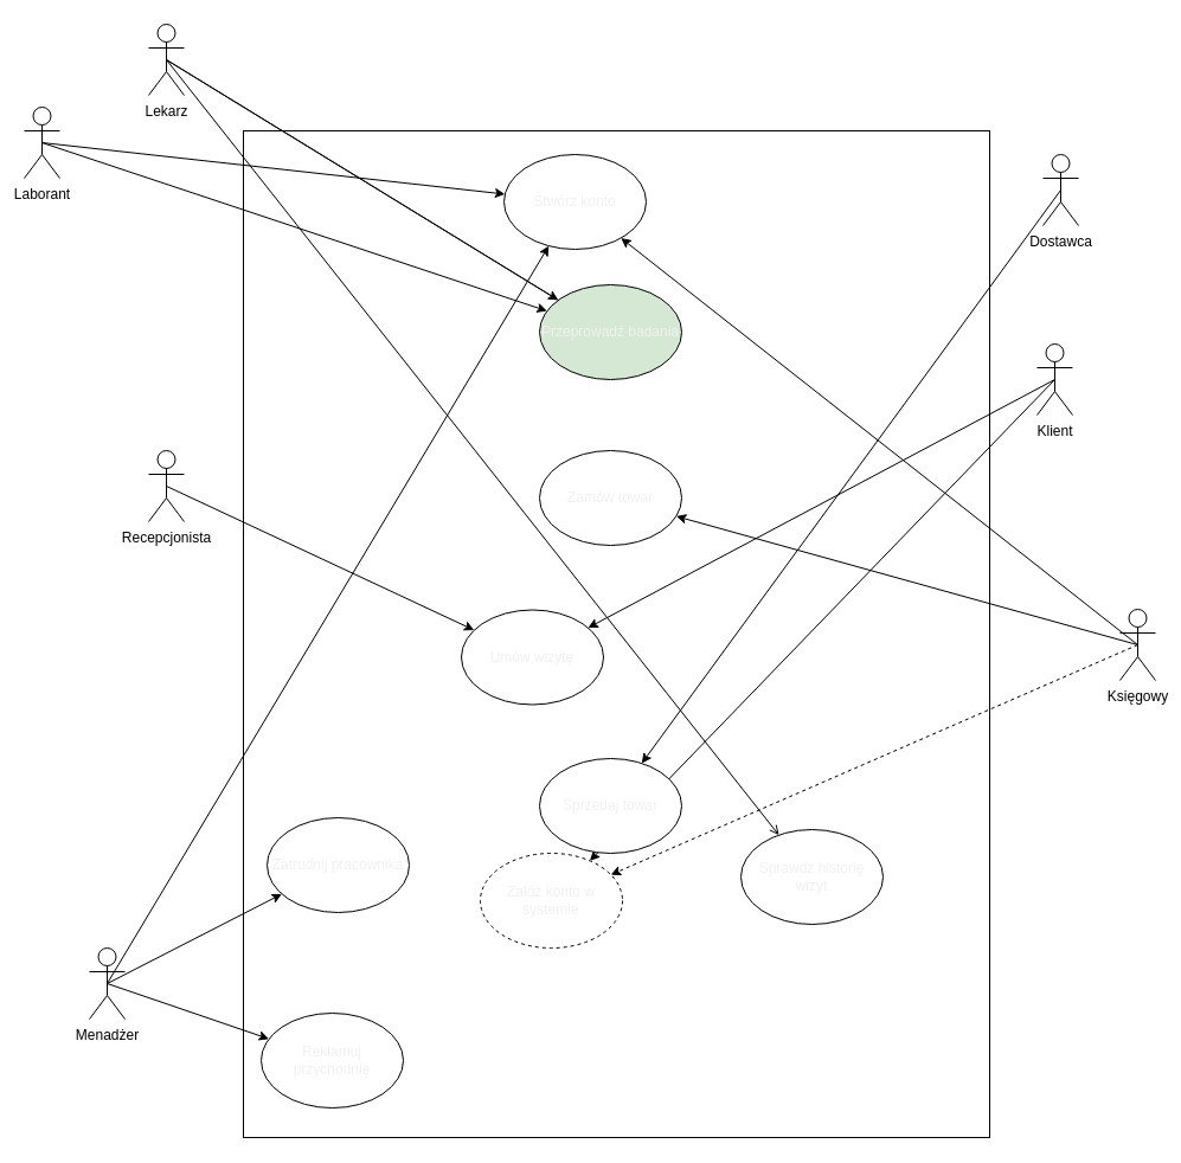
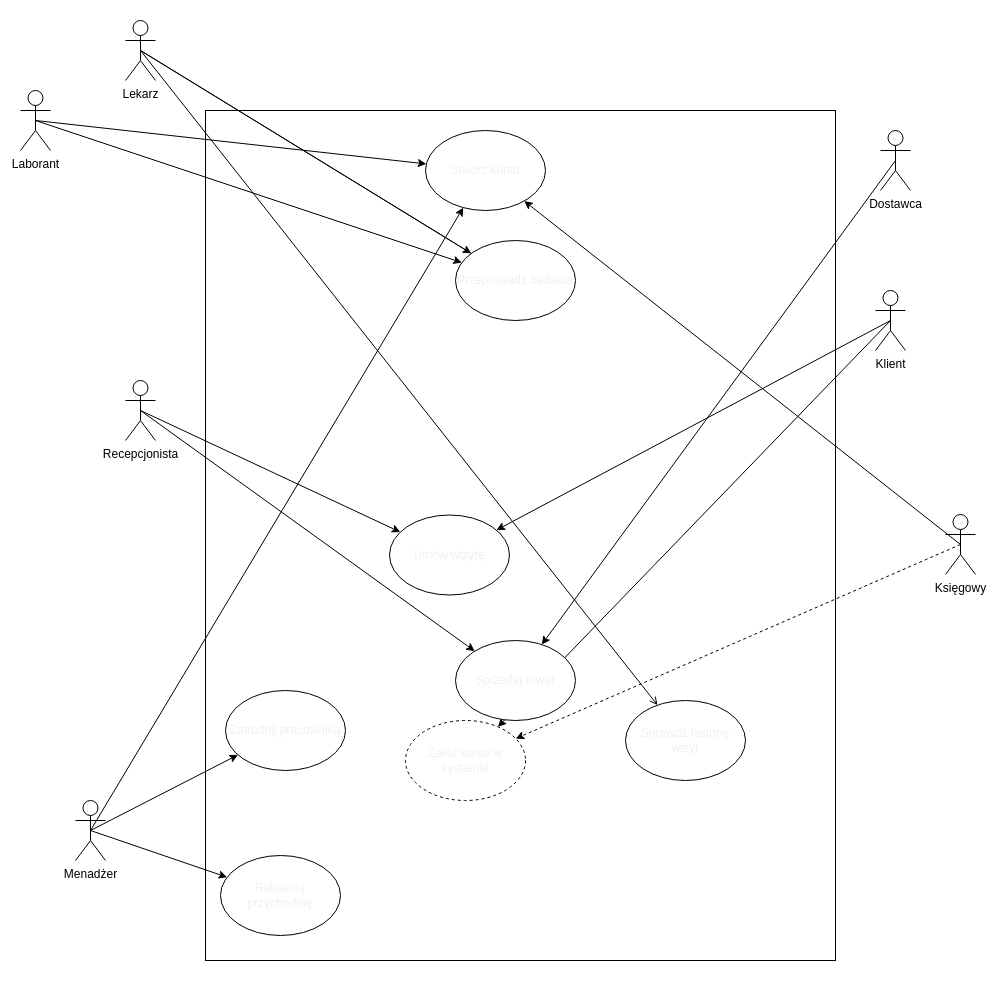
  <mxCell id="0" />
  <mxCell id="1" parent="0" />
  <mxCell id="2" value="" style="rounded=0;whiteSpace=wrap;html=1;" vertex="1" parent="1"><mxGeometry x="205" y="110" width="630" height="850" as="geometry" /></mxCell>
  <mxCell id="3" style="edgeStyle=none;html=1;exitX=0.5;exitY=0.5;exitDx=0;exitDy=0;exitPerimeter=0;fontColor=#F0F0F0;" edge="1" parent="1" source="6" target="28"><mxGeometry relative="1" as="geometry" /></mxCell>
  <mxCell id="4" style="edgeStyle=none;html=1;exitX=0.5;exitY=0.5;exitDx=0;exitDy=0;exitPerimeter=0;fontColor=#F0F0F0;" edge="1" parent="1" source="6" target="32"><mxGeometry relative="1" as="geometry" /></mxCell>
  <mxCell id="5" style="edgeStyle=none;html=1;exitX=0.5;exitY=0.5;exitDx=0;exitDy=0;exitPerimeter=0;fontColor=#F0F0F0;" edge="1" parent="1" source="6" target="31"><mxGeometry relative="1" as="geometry" /></mxCell>
  <mxCell id="6" value="Menadżer" style="shape=umlActor;verticalLabelPosition=bottom;verticalAlign=top;html=1;outlineConnect=0;" vertex="1" parent="1"><mxGeometry x="75" y="800" width="30" height="60" as="geometry" /></mxCell>
  <mxCell id="7" style="edgeStyle=none;html=1;exitX=0.5;exitY=0.5;exitDx=0;exitDy=0;exitPerimeter=0;fontColor=#F0F0F0;" edge="1" parent="1" source="9" target="26"><mxGeometry relative="1" as="geometry" /></mxCell>
  <mxCell id="8" style="edgeStyle=none;html=1;exitX=0.5;exitY=0.5;exitDx=0;exitDy=0;exitPerimeter=0;fontColor=#F0F0F0;" edge="1" parent="1" source="9" target="25"><mxGeometry relative="1" as="geometry" /></mxCell>
  <mxCell id="9" value="Klient" style="shape=umlActor;verticalLabelPosition=bottom;verticalAlign=top;html=1;outlineConnect=0;" vertex="1" parent="1"><mxGeometry x="875" y="290" width="30" height="60" as="geometry" /></mxCell>
  <mxCell id="10" style="edgeStyle=none;html=1;exitX=0.5;exitY=0.5;exitDx=0;exitDy=0;exitPerimeter=0;fontColor=#F0F0F0;" edge="1" parent="1" source="12" target="34"><mxGeometry relative="1" as="geometry" /></mxCell>
  <mxCell id="11" style="edgeStyle=none;html=1;exitX=0.5;exitY=0.5;exitDx=0;exitDy=0;exitPerimeter=0;fontColor=#F0F0F0;endArrow=open;" edge="1" parent="1" source="12" target="29"><mxGeometry relative="1" as="geometry" /></mxCell>
  <mxCell id="12" value="Lekarz" style="shape=umlActor;verticalLabelPosition=bottom;verticalAlign=top;html=1;outlineConnect=0;" vertex="1" parent="1"><mxGeometry x="125" y="20" width="30" height="60" as="geometry" /></mxCell>
  <mxCell id="13" style="edgeStyle=none;html=1;exitX=0.5;exitY=0.5;exitDx=0;exitDy=0;exitPerimeter=0;fontColor=#F0F0F0;" edge="1" parent="1" source="15" target="26"><mxGeometry relative="1" as="geometry" /></mxCell>
+ <mxCell id="14" style="edgeStyle=none;html=1;exitX=0.5;exitY=0.5;exitDx=0;exitDy=0;exitPerimeter=0;fontColor=#F0F0F0;" edge="1" parent="1" source="15" target="30"><mxGeometry relative="1" as="geometry" /></mxCell>
  <mxCell id="15" value="Recepcjonista" style="shape=umlActor;verticalLabelPosition=bottom;verticalAlign=top;html=1;outlineConnect=0;" vertex="1" parent="1"><mxGeometry x="125" y="380" width="30" height="60" as="geometry" /></mxCell>
  <mxCell id="16" style="edgeStyle=none;html=1;exitX=0.5;exitY=0.5;exitDx=0;exitDy=0;exitPerimeter=0;fontColor=#F0F0F0;" edge="1" parent="1" source="18" target="28"><mxGeometry relative="1" as="geometry" /></mxCell>
  <mxCell id="17" style="edgeStyle=none;html=1;exitX=0.5;exitY=0.5;exitDx=0;exitDy=0;exitPerimeter=0;fontColor=#F0F0F0;" edge="1" parent="1" source="18" target="34"><mxGeometry relative="1" as="geometry" /></mxCell>
  <mxCell id="18" value="Laborant" style="shape=umlActor;verticalLabelPosition=bottom;verticalAlign=top;html=1;outlineConnect=0;" vertex="1" parent="1"><mxGeometry x="20" y="90" width="30" height="60" as="geometry" /></mxCell>
  <mxCell id="19" style="edgeStyle=none;html=1;exitX=0.5;exitY=0.5;exitDx=0;exitDy=0;exitPerimeter=0;fontColor=#F0F0F0;" edge="1" parent="1" source="20" target="30"><mxGeometry relative="1" as="geometry" /></mxCell>
  <mxCell id="20" value="Dostawca" style="shape=umlActor;verticalLabelPosition=bottom;verticalAlign=top;html=1;outlineConnect=0;" vertex="1" parent="1"><mxGeometry x="880" y="130" width="30" height="60" as="geometry" /></mxCell>
  <mxCell id="21" style="edgeStyle=none;html=1;exitX=0.5;exitY=0.5;exitDx=0;exitDy=0;exitPerimeter=0;fontColor=#F0F0F0;" edge="1" parent="1" source="24" target="28"><mxGeometry relative="1" as="geometry" /></mxCell>
  <mxCell id="22" style="edgeStyle=none;html=1;exitX=0.5;exitY=0.5;exitDx=0;exitDy=0;exitPerimeter=0;fontColor=#F0F0F0;dashed=1;" edge="1" parent="1" source="24" target="25"><mxGeometry relative="1" as="geometry" /></mxCell>
- <mxCell id="23" style="edgeStyle=none;html=1;exitX=0.5;exitY=0.5;exitDx=0;exitDy=0;exitPerimeter=0;fontColor=#F0F0F0;" edge="1" parent="1" source="24" target="27"><mxGeometry relative="1" as="geometry" /></mxCell>
  <mxCell id="24" value="Księgowy" style="shape=umlActor;verticalLabelPosition=bottom;verticalAlign=top;html=1;outlineConnect=0;" vertex="1" parent="1"><mxGeometry x="945" y="514" width="30" height="60" as="geometry" /></mxCell>
  <mxCell id="25" value="Załóż konto w systemie" style="ellipse;whiteSpace=wrap;html=1;fontColor=#F0F0F0;dashed=1;" vertex="1" parent="1"><mxGeometry x="405" y="720" width="120" height="80" as="geometry" /></mxCell>
  <mxCell id="26" value="Umów wizytę" style="ellipse;whiteSpace=wrap;html=1;fontColor=#F0F0F0;" vertex="1" parent="1"><mxGeometry x="389" y="514.5" width="120" height="80" as="geometry" /></mxCell>
- <mxCell id="27" value="Zamów towar" style="ellipse;whiteSpace=wrap;html=1;fontColor=#F0F0F0;" vertex="1" parent="1"><mxGeometry x="455" y="380" width="120" height="80" as="geometry" /></mxCell>
  <mxCell id="28" value="Stwórz konto" style="ellipse;whiteSpace=wrap;html=1;fontColor=#F0F0F0;" vertex="1" parent="1"><mxGeometry x="425" y="130" width="120" height="80" as="geometry" /></mxCell>
  <mxCell id="29" value="Sprawdź historię wizyt" style="ellipse;whiteSpace=wrap;html=1;fontColor=#F0F0F0;" vertex="1" parent="1"><mxGeometry x="625" y="700" width="120" height="80" as="geometry" /></mxCell>
  <mxCell id="30" value="Sprzedaj towar" style="ellipse;whiteSpace=wrap;html=1;fontColor=#F0F0F0;" vertex="1" parent="1"><mxGeometry x="455" y="640" width="120" height="80" as="geometry" /></mxCell>
  <mxCell id="31" value="Reklamuj przychodnię" style="ellipse;whiteSpace=wrap;html=1;fontColor=#F0F0F0;" vertex="1" parent="1"><mxGeometry x="220" y="855" width="120" height="80" as="geometry" /></mxCell>
  <mxCell id="32" value="Zatrudnij pracownika" style="ellipse;whiteSpace=wrap;html=1;fontColor=#F0F0F0;" vertex="1" parent="1"><mxGeometry x="225" y="690" width="120" height="80" as="geometry" /></mxCell>
  <mxCell id="33" value="" style="endArrow=none;html=1;fontColor=#F0F0F0;exitX=0.5;exitY=0.5;exitDx=0;exitDy=0;exitPerimeter=0;" edge="1" parent="1" source="12" target="34"><mxGeometry width="50" height="50" relative="1" as="geometry"><mxPoint x="140" y="50" as="sourcePoint" /><mxPoint x="309.616" y="382.145" as="targetPoint" /></mxGeometry></mxCell>
- <mxCell id="34" value="Przeprowadź badania" style="ellipse;whiteSpace=wrap;html=1;fontColor=#F0F0F0;fillColor=#d5e8d4;" vertex="1" parent="1"><mxGeometry x="455" y="240" width="120" height="80" as="geometry" /></mxCell>
+ <mxCell id="34" value="Przeprowadź badania" style="ellipse;whiteSpace=wrap;html=1;fontColor=#F0F0F0;" vertex="1" parent="1"><mxGeometry x="455" y="240" width="120" height="80" as="geometry" /></mxCell>
